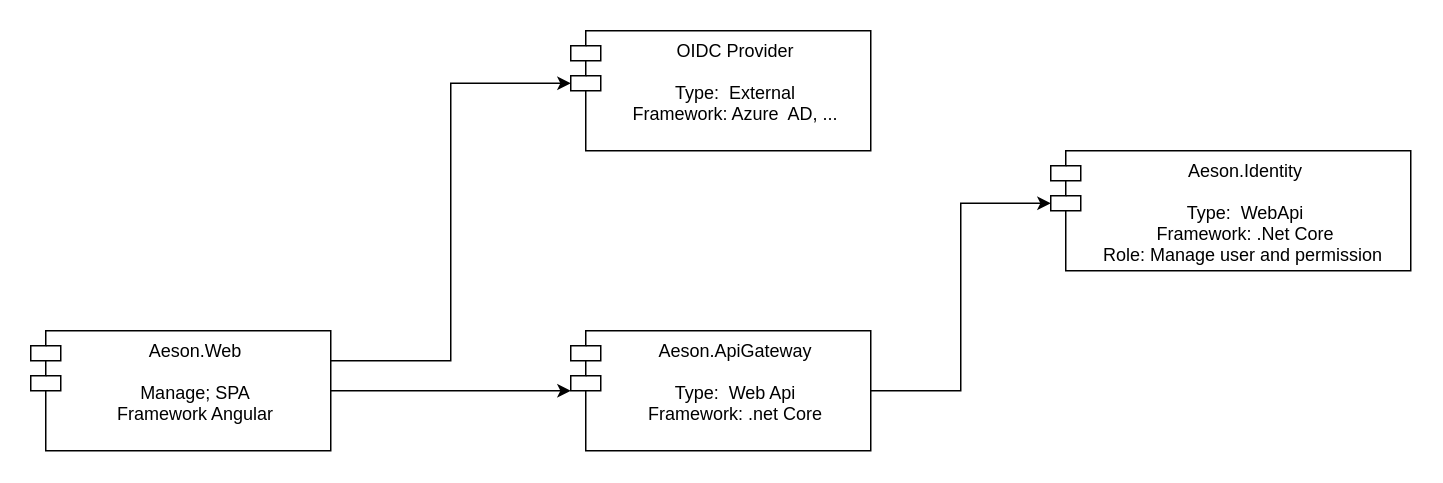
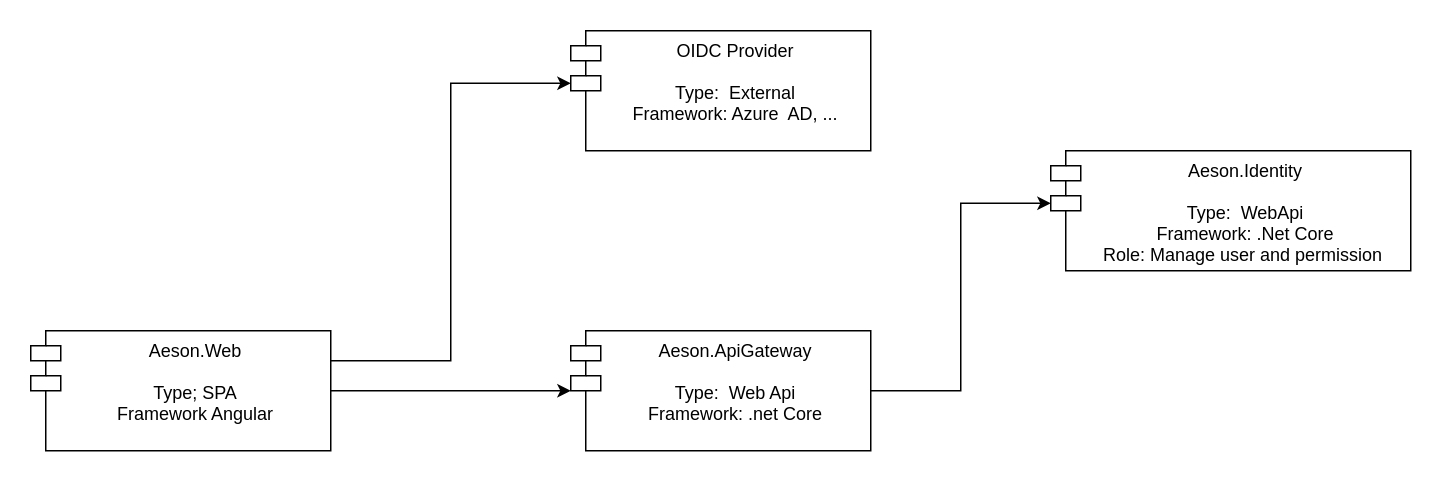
  <mxCell id="0" />
  <mxCell id="1" parent="0" />
  <mxCell id="2" style="edgeStyle=orthogonalEdgeStyle;rounded=0;orthogonalLoop=1;jettySize=auto;html=1;" edge="1" parent="1" source="4" target="6"><mxGeometry relative="1" as="geometry" /></mxCell>
  <mxCell id="3" style="edgeStyle=orthogonalEdgeStyle;rounded=0;orthogonalLoop=1;jettySize=auto;html=1;entryX=0;entryY=0;entryDx=0;entryDy=35;entryPerimeter=0;" edge="1" parent="1" source="4" target="8"><mxGeometry relative="1" as="geometry"><Array as="points"><mxPoint x="300" y="240" /><mxPoint x="300" y="55" /></Array></mxGeometry></mxCell>
- <mxCell id="4" value="Aeson.Web&#10;&#10;Manage; SPA&#10;Framework Angular" style="shape=module;align=left;spacingLeft=20;align=center;verticalAlign=top;" vertex="1" parent="1"><mxGeometry x="20" y="220" width="200" height="80" as="geometry" /></mxCell>
+ <mxCell id="4" value="Aeson.Web&#10;&#10;Type; SPA&#10;Framework Angular" style="shape=module;align=left;spacingLeft=20;align=center;verticalAlign=top;" vertex="1" parent="1"><mxGeometry x="20" y="220" width="200" height="80" as="geometry" /></mxCell>
  <mxCell id="5" style="edgeStyle=orthogonalEdgeStyle;rounded=0;orthogonalLoop=1;jettySize=auto;html=1;entryX=0;entryY=0;entryDx=0;entryDy=35;entryPerimeter=0;" edge="1" parent="1" source="6" target="7"><mxGeometry relative="1" as="geometry" /></mxCell>
  <mxCell id="6" value="Aeson.ApiGateway&#10;&#10;Type:  Web Api&#10;Framework: .net Core&#10;&#10;" style="shape=module;align=left;spacingLeft=20;align=center;verticalAlign=top;" vertex="1" parent="1"><mxGeometry x="380" y="220" width="200" height="80" as="geometry" /></mxCell>
  <mxCell id="7" value="Aeson.Identity&#10;&#10;Type:  WebApi&#10;Framework: .Net Core&#10;Role: Manage user and permission &#10;&#10;" style="shape=module;align=left;spacingLeft=20;align=center;verticalAlign=top;" vertex="1" parent="1"><mxGeometry x="700" y="100" width="240" height="80" as="geometry" /></mxCell>
  <mxCell id="8" value="OIDC Provider&#10;&#10;Type:  External&#10;Framework: Azure  AD, ...&#10;&#10;" style="shape=module;align=left;spacingLeft=20;align=center;verticalAlign=top;" vertex="1" parent="1"><mxGeometry x="380" y="20" width="200" height="80" as="geometry" /></mxCell>
